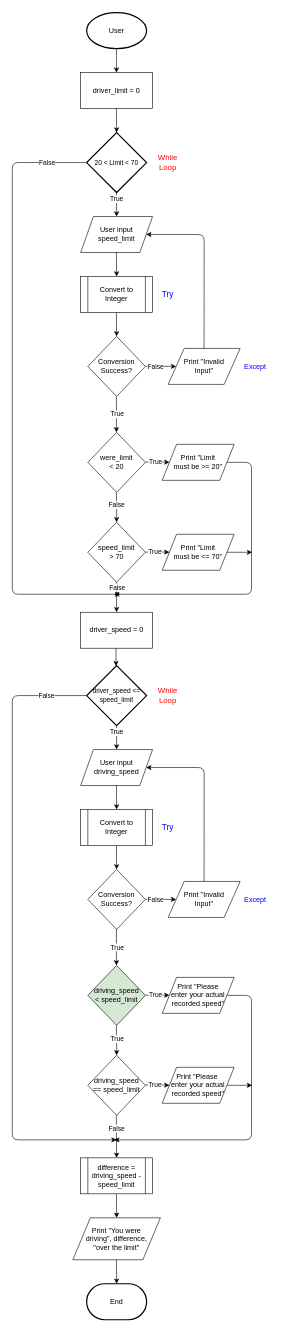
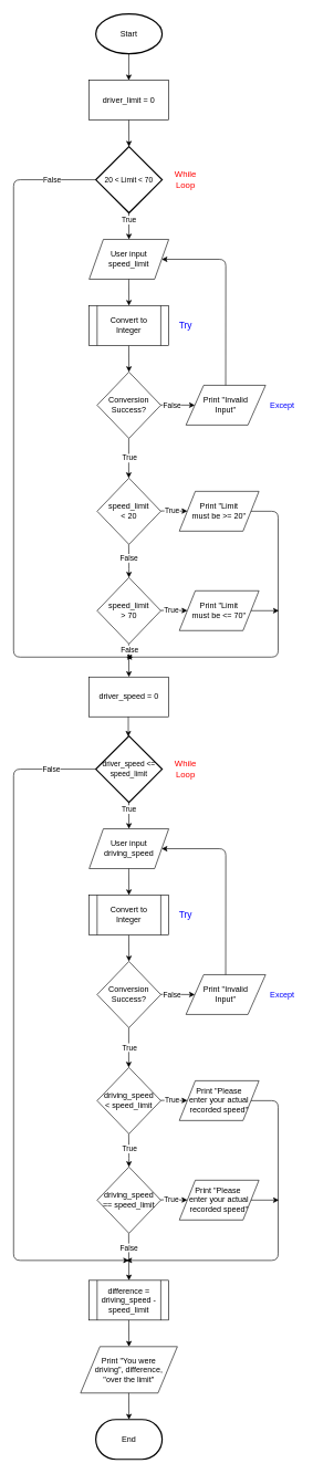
  <mxCell id="0" />
  <mxCell id="1" parent="0" />
- <mxCell id="2" value="User" style="strokeWidth=2;html=1;shape=mxgraph.flowchart.start_1;whiteSpace=wrap;" vertex="1" parent="1"><mxGeometry x="144" y="20" width="100" height="60" as="geometry" /></mxCell>
+ <mxCell id="2" value="Start" style="strokeWidth=2;html=1;shape=mxgraph.flowchart.start_1;whiteSpace=wrap;" vertex="1" parent="1"><mxGeometry x="144" y="20" width="100" height="60" as="geometry" /></mxCell>
  <mxCell id="3" value="" style="endArrow=classic;html=1;" edge="1" parent="1"><mxGeometry width="50" height="50" relative="1" as="geometry"><mxPoint x="193.76" y="80" as="sourcePoint" /><mxPoint x="193.76" y="120" as="targetPoint" /></mxGeometry></mxCell>
  <mxCell id="4" value="driver_limit = 0" style="rounded=0;whiteSpace=wrap;html=1;" vertex="1" parent="1"><mxGeometry x="134" y="120" width="120" height="60" as="geometry" /></mxCell>
  <mxCell id="5" value="&lt;font style=&quot;font-size: 11px&quot;&gt;20 &amp;lt; Limit &amp;lt; 70&lt;/font&gt;" style="strokeWidth=2;html=1;shape=mxgraph.flowchart.decision;whiteSpace=wrap;" vertex="1" parent="1"><mxGeometry x="144" y="220" width="100" height="100" as="geometry" /></mxCell>
  <mxCell id="6" value="" style="endArrow=classic;html=1;entryX=0.5;entryY=0;entryDx=0;entryDy=0;entryPerimeter=0;" edge="1" parent="1" target="5"><mxGeometry width="50" height="50" relative="1" as="geometry"><mxPoint x="193.76" y="180" as="sourcePoint" /><mxPoint x="193.76" y="230" as="targetPoint" /></mxGeometry></mxCell>
  <mxCell id="7" value="" style="endArrow=classic;html=1;exitX=0;exitY=0.5;exitDx=0;exitDy=0;exitPerimeter=0;" edge="1" parent="1" source="5"><mxGeometry width="50" height="50" relative="1" as="geometry"><mxPoint x="110" y="260" as="sourcePoint" /><mxPoint x="200" y="990" as="targetPoint" /><Array as="points"><mxPoint x="20" y="270" /><mxPoint x="20" y="990" /></Array></mxGeometry></mxCell>
  <mxCell id="8" value="False" style="edgeLabel;html=1;align=center;verticalAlign=middle;resizable=0;points=[];" vertex="1" connectable="0" parent="7"><mxGeometry x="-0.873" y="2" relative="1" as="geometry"><mxPoint x="-1.6" y="-2" as="offset" /></mxGeometry></mxCell>
  <mxCell id="9" value="&lt;font style=&quot;font-size: 13px&quot; color=&quot;#ff0000&quot;&gt;While&lt;br&gt;Loop&lt;/font&gt;" style="text;html=1;align=center;verticalAlign=middle;resizable=0;points=[];autosize=1;" vertex="1" parent="1"><mxGeometry x="254" y="255" width="50" height="30" as="geometry" /></mxCell>
  <mxCell id="10" value="" style="endArrow=classic;html=1;" edge="1" parent="1"><mxGeometry width="50" height="50" relative="1" as="geometry"><mxPoint x="193.8" y="320" as="sourcePoint" /><mxPoint x="194" y="360" as="targetPoint" /></mxGeometry></mxCell>
  <mxCell id="11" value="True" style="edgeLabel;html=1;align=center;verticalAlign=middle;resizable=0;points=[];" vertex="1" connectable="0" parent="10"><mxGeometry x="-0.43" y="1" relative="1" as="geometry"><mxPoint x="-0.86" as="offset" /></mxGeometry></mxCell>
  <mxCell id="12" value="User input speed_limit" style="shape=parallelogram;perimeter=parallelogramPerimeter;whiteSpace=wrap;html=1;size=0.178;" vertex="1" parent="1"><mxGeometry x="134" y="360" width="120" height="60" as="geometry" /></mxCell>
  <mxCell id="13" value="" style="endArrow=classic;html=1;" edge="1" parent="1"><mxGeometry width="50" height="50" relative="1" as="geometry"><mxPoint x="193.71" y="420" as="sourcePoint" /><mxPoint x="194" y="460" as="targetPoint" /></mxGeometry></mxCell>
  <mxCell id="14" value="" style="endArrow=classic;html=1;" edge="1" parent="1"><mxGeometry width="50" height="50" relative="1" as="geometry"><mxPoint x="193.71" y="520" as="sourcePoint" /><mxPoint x="194" y="560" as="targetPoint" /></mxGeometry></mxCell>
  <mxCell id="15" value="Conversion&lt;br&gt;Success?" style="rhombus;whiteSpace=wrap;html=1;" vertex="1" parent="1"><mxGeometry x="146" y="560" width="96" height="100" as="geometry" /></mxCell>
  <mxCell id="16" value="" style="endArrow=classic;html=1;entryX=0;entryY=0.5;entryDx=0;entryDy=0;" edge="1" parent="1" target="22"><mxGeometry width="50" height="50" relative="1" as="geometry"><mxPoint x="242" y="609.66" as="sourcePoint" /><mxPoint x="328" y="609.66" as="targetPoint" /></mxGeometry></mxCell>
  <mxCell id="17" value="False" style="edgeLabel;html=1;align=center;verticalAlign=middle;resizable=0;points=[];" vertex="1" connectable="0" parent="16"><mxGeometry x="0.182" y="-1" relative="1" as="geometry"><mxPoint x="-13.03" y="-0.66" as="offset" /></mxGeometry></mxCell>
  <mxCell id="18" value="Convert to Integer" style="shape=process;whiteSpace=wrap;html=1;backgroundOutline=1;" vertex="1" parent="1"><mxGeometry x="134" y="460" width="120" height="60" as="geometry" /></mxCell>
  <mxCell id="19" value="" style="endArrow=classic;html=1;" edge="1" parent="1"><mxGeometry width="50" height="50" relative="1" as="geometry"><mxPoint x="193.66" y="660" as="sourcePoint" /><mxPoint x="193.66" y="720" as="targetPoint" /></mxGeometry></mxCell>
  <mxCell id="20" value="True" style="edgeLabel;html=1;align=center;verticalAlign=middle;resizable=0;points=[];" vertex="1" connectable="0" parent="19"><mxGeometry x="-0.433" y="-1" relative="1" as="geometry"><mxPoint x="1.34" y="12.95" as="offset" /></mxGeometry></mxCell>
  <mxCell id="21" value="&lt;font style=&quot;font-size: 14px&quot; color=&quot;#0000ff&quot;&gt;Try&lt;/font&gt;" style="text;html=1;align=center;verticalAlign=middle;resizable=0;points=[];autosize=1;" vertex="1" parent="1"><mxGeometry x="259" y="480" width="40" height="20" as="geometry" /></mxCell>
  <mxCell id="22" value="Print &quot;Invalid&lt;br&gt;Input&quot;" style="shape=parallelogram;perimeter=parallelogramPerimeter;whiteSpace=wrap;html=1;size=0.222;" vertex="1" parent="1"><mxGeometry x="280" y="580" width="120" height="60" as="geometry" /></mxCell>
  <mxCell id="23" value="" style="endArrow=classic;html=1;exitX=1;exitY=0.5;exitDx=0;exitDy=0;" edge="1" parent="1" source="30"><mxGeometry width="50" height="50" relative="1" as="geometry"><mxPoint x="510" y="770" as="sourcePoint" /><mxPoint x="190" y="990" as="targetPoint" /><Array as="points"><mxPoint x="419" y="770" /><mxPoint x="419" y="990" /></Array></mxGeometry></mxCell>
- <mxCell id="24" value="were_limit&lt;br&gt;&amp;lt; 20" style="rhombus;whiteSpace=wrap;html=1;" vertex="1" parent="1"><mxGeometry x="146" y="720" width="96" height="100" as="geometry" /></mxCell>
+ <mxCell id="24" value="speed_limit&lt;br&gt;&amp;lt; 20" style="rhombus;whiteSpace=wrap;html=1;" vertex="1" parent="1"><mxGeometry x="146" y="720" width="96" height="100" as="geometry" /></mxCell>
  <mxCell id="25" value="speed_limit&lt;br&gt;&amp;gt; 70" style="rhombus;whiteSpace=wrap;html=1;" vertex="1" parent="1"><mxGeometry x="146" y="870" width="96" height="100" as="geometry" /></mxCell>
  <mxCell id="26" value="" style="endArrow=classic;html=1;" edge="1" parent="1"><mxGeometry width="50" height="50" relative="1" as="geometry"><mxPoint x="193.58" y="820" as="sourcePoint" /><mxPoint x="194" y="870" as="targetPoint" /><Array as="points"><mxPoint x="194" y="850" /></Array></mxGeometry></mxCell>
  <mxCell id="27" value="False" style="edgeLabel;html=1;align=center;verticalAlign=middle;resizable=0;points=[];" vertex="1" connectable="0" parent="26"><mxGeometry x="-0.166" relative="1" as="geometry"><mxPoint as="offset" /></mxGeometry></mxCell>
  <mxCell id="28" value="" style="endArrow=classic;html=1;" edge="1" parent="1" target="30"><mxGeometry width="50" height="50" relative="1" as="geometry"><mxPoint x="242" y="769.58" as="sourcePoint" /><mxPoint x="270" y="770" as="targetPoint" /></mxGeometry></mxCell>
  <mxCell id="29" value="True" style="edgeLabel;html=1;align=center;verticalAlign=middle;resizable=0;points=[];" vertex="1" connectable="0" parent="28"><mxGeometry x="0.314" relative="1" as="geometry"><mxPoint x="-9.33" y="0.29" as="offset" /></mxGeometry></mxCell>
  <mxCell id="30" value="Print &quot;Limit&lt;br&gt;must be &amp;gt;= 20&quot;" style="shape=parallelogram;perimeter=parallelogramPerimeter;whiteSpace=wrap;html=1;" vertex="1" parent="1"><mxGeometry x="270" y="740" width="120" height="60" as="geometry" /></mxCell>
  <mxCell id="31" value="Print &quot;Limit&lt;br&gt;must be &amp;lt;= 70&quot;" style="shape=parallelogram;perimeter=parallelogramPerimeter;whiteSpace=wrap;html=1;" vertex="1" parent="1"><mxGeometry x="270" y="890" width="120" height="60" as="geometry" /></mxCell>
  <mxCell id="32" value="" style="endArrow=classic;html=1;" edge="1" parent="1"><mxGeometry width="50" height="50" relative="1" as="geometry"><mxPoint x="242" y="919.58" as="sourcePoint" /><mxPoint x="282.091" y="919.771" as="targetPoint" /></mxGeometry></mxCell>
  <mxCell id="33" value="True" style="edgeLabel;html=1;align=center;verticalAlign=middle;resizable=0;points=[];" vertex="1" connectable="0" parent="32"><mxGeometry x="-0.218" relative="1" as="geometry"><mxPoint as="offset" /></mxGeometry></mxCell>
  <mxCell id="34" value="" style="endArrow=classic;html=1;exitX=1;exitY=0.5;exitDx=0;exitDy=0;" edge="1" parent="1" source="31"><mxGeometry width="50" height="50" relative="1" as="geometry"><mxPoint x="470" y="919.58" as="sourcePoint" /><mxPoint x="420" y="920" as="targetPoint" /></mxGeometry></mxCell>
  <mxCell id="35" value="" style="endArrow=classic;html=1;" edge="1" parent="1"><mxGeometry width="50" height="50" relative="1" as="geometry"><mxPoint x="193.58" y="970" as="sourcePoint" /><mxPoint x="194" y="1020" as="targetPoint" /></mxGeometry></mxCell>
  <mxCell id="36" value="False" style="edgeLabel;html=1;align=center;verticalAlign=middle;resizable=0;points=[];" vertex="1" connectable="0" parent="35"><mxGeometry x="-0.657" relative="1" as="geometry"><mxPoint x="0.35" as="offset" /></mxGeometry></mxCell>
  <mxCell id="37" value="" style="endArrow=classic;html=1;entryX=1;entryY=0.5;entryDx=0;entryDy=0;" edge="1" parent="1" target="12"><mxGeometry width="50" height="50" relative="1" as="geometry"><mxPoint x="339.83" y="580" as="sourcePoint" /><mxPoint x="339.83" y="520" as="targetPoint" /><Array as="points"><mxPoint x="340" y="390" /></Array></mxGeometry></mxCell>
  <mxCell id="38" value="&lt;font color=&quot;#0000ff&quot;&gt;Except&lt;/font&gt;" style="text;html=1;align=center;verticalAlign=middle;resizable=0;points=[];autosize=1;" vertex="1" parent="1"><mxGeometry x="400" y="600" width="50" height="20" as="geometry" /></mxCell>
  <mxCell id="39" value="&lt;font style=&quot;font-size: 11px&quot;&gt;driver_speed &amp;lt;=&lt;br&gt;speed_limit&lt;br&gt;&lt;/font&gt;" style="strokeWidth=2;html=1;shape=mxgraph.flowchart.decision;whiteSpace=wrap;" vertex="1" parent="1"><mxGeometry x="144" y="1109" width="100" height="100" as="geometry" /></mxCell>
  <mxCell id="40" value="" style="endArrow=classic;html=1;exitX=0;exitY=0.5;exitDx=0;exitDy=0;exitPerimeter=0;" edge="1" source="39" parent="1"><mxGeometry width="50" height="50" relative="1" as="geometry"><mxPoint x="110" y="1149" as="sourcePoint" /><mxPoint x="194" y="1900" as="targetPoint" /><Array as="points"><mxPoint x="20" y="1159" /><mxPoint x="20" y="1900" /></Array></mxGeometry></mxCell>
  <mxCell id="41" value="False" style="edgeLabel;html=1;align=center;verticalAlign=middle;resizable=0;points=[];" vertex="1" connectable="0" parent="40"><mxGeometry x="-0.873" y="2" relative="1" as="geometry"><mxPoint x="-1.6" y="-2" as="offset" /></mxGeometry></mxCell>
  <mxCell id="42" value="&lt;font style=&quot;font-size: 13px&quot; color=&quot;#ff0000&quot;&gt;While&lt;br&gt;Loop&lt;/font&gt;" style="text;html=1;align=center;verticalAlign=middle;resizable=0;points=[];autosize=1;" vertex="1" parent="1"><mxGeometry x="254" y="1144" width="50" height="30" as="geometry" /></mxCell>
  <mxCell id="43" value="" style="endArrow=classic;html=1;" edge="1" parent="1"><mxGeometry width="50" height="50" relative="1" as="geometry"><mxPoint x="193.8" y="1209" as="sourcePoint" /><mxPoint x="194" y="1249" as="targetPoint" /></mxGeometry></mxCell>
  <mxCell id="44" value="True" style="edgeLabel;html=1;align=center;verticalAlign=middle;resizable=0;points=[];" vertex="1" connectable="0" parent="43"><mxGeometry x="-0.43" y="1" relative="1" as="geometry"><mxPoint x="-0.86" as="offset" /></mxGeometry></mxCell>
  <mxCell id="45" value="User input&lt;br&gt;driving_speed" style="shape=parallelogram;perimeter=parallelogramPerimeter;whiteSpace=wrap;html=1;size=0.178;" vertex="1" parent="1"><mxGeometry x="134" y="1249" width="120" height="60" as="geometry" /></mxCell>
  <mxCell id="46" value="" style="endArrow=classic;html=1;" edge="1" parent="1"><mxGeometry width="50" height="50" relative="1" as="geometry"><mxPoint x="193.71" y="1309" as="sourcePoint" /><mxPoint x="194" y="1349" as="targetPoint" /></mxGeometry></mxCell>
  <mxCell id="47" value="" style="endArrow=classic;html=1;" edge="1" parent="1"><mxGeometry width="50" height="50" relative="1" as="geometry"><mxPoint x="193.71" y="1409" as="sourcePoint" /><mxPoint x="194" y="1449" as="targetPoint" /></mxGeometry></mxCell>
  <mxCell id="48" value="Conversion&lt;br&gt;Success?" style="rhombus;whiteSpace=wrap;html=1;" vertex="1" parent="1"><mxGeometry x="146" y="1449" width="96" height="100" as="geometry" /></mxCell>
  <mxCell id="49" value="" style="endArrow=classic;html=1;entryX=0;entryY=0.5;entryDx=0;entryDy=0;" edge="1" target="55" parent="1"><mxGeometry width="50" height="50" relative="1" as="geometry"><mxPoint x="242" y="1498.66" as="sourcePoint" /><mxPoint x="328" y="1498.66" as="targetPoint" /></mxGeometry></mxCell>
  <mxCell id="50" value="False" style="edgeLabel;html=1;align=center;verticalAlign=middle;resizable=0;points=[];" vertex="1" connectable="0" parent="49"><mxGeometry x="0.182" y="-1" relative="1" as="geometry"><mxPoint x="-13.03" y="-0.66" as="offset" /></mxGeometry></mxCell>
  <mxCell id="51" value="Convert to Integer" style="shape=process;whiteSpace=wrap;html=1;backgroundOutline=1;" vertex="1" parent="1"><mxGeometry x="134" y="1349" width="120" height="60" as="geometry" /></mxCell>
  <mxCell id="52" value="" style="endArrow=classic;html=1;" edge="1" parent="1"><mxGeometry width="50" height="50" relative="1" as="geometry"><mxPoint x="193.66" y="1549" as="sourcePoint" /><mxPoint x="193.66" y="1609" as="targetPoint" /></mxGeometry></mxCell>
  <mxCell id="53" value="True" style="edgeLabel;html=1;align=center;verticalAlign=middle;resizable=0;points=[];" vertex="1" connectable="0" parent="52"><mxGeometry x="-0.433" y="-1" relative="1" as="geometry"><mxPoint x="1.34" y="12.95" as="offset" /></mxGeometry></mxCell>
  <mxCell id="54" value="&lt;font style=&quot;font-size: 14px&quot; color=&quot;#0000ff&quot;&gt;Try&lt;/font&gt;" style="text;html=1;align=center;verticalAlign=middle;resizable=0;points=[];autosize=1;" vertex="1" parent="1"><mxGeometry x="259" y="1369" width="40" height="20" as="geometry" /></mxCell>
  <mxCell id="55" value="Print &quot;Invalid&lt;br&gt;Input&quot;" style="shape=parallelogram;perimeter=parallelogramPerimeter;whiteSpace=wrap;html=1;size=0.222;" vertex="1" parent="1"><mxGeometry x="280" y="1469" width="120" height="60" as="geometry" /></mxCell>
  <mxCell id="56" value="" style="endArrow=classic;html=1;exitX=1;exitY=0.5;exitDx=0;exitDy=0;" edge="1" source="63" parent="1"><mxGeometry width="50" height="50" relative="1" as="geometry"><mxPoint x="510" y="1659" as="sourcePoint" /><mxPoint x="190" y="1900" as="targetPoint" /><Array as="points"><mxPoint x="419" y="1659" /><mxPoint x="419" y="1900" /></Array></mxGeometry></mxCell>
- <mxCell id="57" value="driving_speed&lt;br&gt;&amp;lt; speed_limit" style="rhombus;whiteSpace=wrap;html=1;fillColor=#d5e8d4;" vertex="1" parent="1"><mxGeometry x="146" y="1609" width="96" height="100" as="geometry" /></mxCell>
+ <mxCell id="57" value="driving_speed&lt;br&gt;&amp;lt; speed_limit" style="rhombus;whiteSpace=wrap;html=1;" vertex="1" parent="1"><mxGeometry x="146" y="1609" width="96" height="100" as="geometry" /></mxCell>
  <mxCell id="58" value="driving_speed&lt;br&gt;== speed_limit" style="rhombus;whiteSpace=wrap;html=1;" vertex="1" parent="1"><mxGeometry x="146" y="1759" width="96" height="100" as="geometry" /></mxCell>
  <mxCell id="59" value="" style="endArrow=classic;html=1;" edge="1" parent="1"><mxGeometry width="50" height="50" relative="1" as="geometry"><mxPoint x="193.58" y="1709" as="sourcePoint" /><mxPoint x="194" y="1759" as="targetPoint" /><Array as="points"><mxPoint x="194" y="1739" /></Array></mxGeometry></mxCell>
  <mxCell id="60" value="True" style="edgeLabel;html=1;align=center;verticalAlign=middle;resizable=0;points=[];" vertex="1" connectable="0" parent="59"><mxGeometry x="-0.091" y="1" relative="1" as="geometry"><mxPoint as="offset" /></mxGeometry></mxCell>
  <mxCell id="61" value="" style="endArrow=classic;html=1;" edge="1" target="63" parent="1"><mxGeometry width="50" height="50" relative="1" as="geometry"><mxPoint x="242" y="1658.58" as="sourcePoint" /><mxPoint x="270" y="1659" as="targetPoint" /></mxGeometry></mxCell>
  <mxCell id="62" value="True" style="edgeLabel;html=1;align=center;verticalAlign=middle;resizable=0;points=[];" vertex="1" connectable="0" parent="61"><mxGeometry x="0.314" relative="1" as="geometry"><mxPoint x="-9.33" y="0.29" as="offset" /></mxGeometry></mxCell>
  <mxCell id="63" value="Print &quot;Please&lt;br&gt;enter your actual&lt;br&gt;recorded speed&quot;" style="shape=parallelogram;perimeter=parallelogramPerimeter;whiteSpace=wrap;html=1;" vertex="1" parent="1"><mxGeometry x="270" y="1629" width="120" height="60" as="geometry" /></mxCell>
  <mxCell id="64" value="Print &quot;Please&amp;nbsp;&lt;br&gt;enter your actual&lt;br&gt;recorded speed&quot;" style="shape=parallelogram;perimeter=parallelogramPerimeter;whiteSpace=wrap;html=1;" vertex="1" parent="1"><mxGeometry x="270" y="1779" width="120" height="60" as="geometry" /></mxCell>
  <mxCell id="65" value="" style="endArrow=classic;html=1;" edge="1" parent="1"><mxGeometry width="50" height="50" relative="1" as="geometry"><mxPoint x="242" y="1808.58" as="sourcePoint" /><mxPoint x="282.091" y="1808.771" as="targetPoint" /></mxGeometry></mxCell>
  <mxCell id="66" value="True" style="edgeLabel;html=1;align=center;verticalAlign=middle;resizable=0;points=[];" vertex="1" connectable="0" parent="65"><mxGeometry x="-0.218" relative="1" as="geometry"><mxPoint as="offset" /></mxGeometry></mxCell>
  <mxCell id="67" value="" style="endArrow=classic;html=1;exitX=1;exitY=0.5;exitDx=0;exitDy=0;" edge="1" source="64" parent="1"><mxGeometry width="50" height="50" relative="1" as="geometry"><mxPoint x="470" y="1808.58" as="sourcePoint" /><mxPoint x="420" y="1809" as="targetPoint" /></mxGeometry></mxCell>
  <mxCell id="68" value="" style="endArrow=classic;html=1;" edge="1" parent="1"><mxGeometry width="50" height="50" relative="1" as="geometry"><mxPoint x="193.58" y="1859" as="sourcePoint" /><mxPoint x="194" y="1930" as="targetPoint" /></mxGeometry></mxCell>
  <mxCell id="69" value="False" style="edgeLabel;html=1;align=center;verticalAlign=middle;resizable=0;points=[];" vertex="1" connectable="0" parent="68"><mxGeometry x="-0.72" relative="1" as="geometry"><mxPoint x="0.36" y="11.29" as="offset" /></mxGeometry></mxCell>
  <mxCell id="70" value="" style="endArrow=classic;html=1;entryX=1;entryY=0.5;entryDx=0;entryDy=0;" edge="1" target="45" parent="1"><mxGeometry width="50" height="50" relative="1" as="geometry"><mxPoint x="339.83" y="1469" as="sourcePoint" /><mxPoint x="339.83" y="1409" as="targetPoint" /><Array as="points"><mxPoint x="340" y="1279" /></Array></mxGeometry></mxCell>
  <mxCell id="71" value="&lt;font color=&quot;#0000ff&quot;&gt;Except&lt;/font&gt;" style="text;html=1;align=center;verticalAlign=middle;resizable=0;points=[];autosize=1;" vertex="1" parent="1"><mxGeometry x="400" y="1489" width="50" height="20" as="geometry" /></mxCell>
  <mxCell id="72" value="driver_speed = 0" style="rounded=0;whiteSpace=wrap;html=1;" vertex="1" parent="1"><mxGeometry x="134" y="1020" width="120" height="60" as="geometry" /></mxCell>
  <mxCell id="73" value="" style="endArrow=classic;html=1;" edge="1" parent="1"><mxGeometry width="50" height="50" relative="1" as="geometry"><mxPoint x="193" y="1080" as="sourcePoint" /><mxPoint x="193" y="1110" as="targetPoint" /></mxGeometry></mxCell>
  <mxCell id="74" value="difference = driving_speed - speed_limit" style="shape=process;whiteSpace=wrap;html=1;backgroundOutline=1;" vertex="1" parent="1"><mxGeometry x="134" y="1930" width="120" height="60" as="geometry" /></mxCell>
  <mxCell id="75" value="" style="endArrow=classic;html=1;" edge="1" parent="1"><mxGeometry width="50" height="50" relative="1" as="geometry"><mxPoint x="193.71" y="1990" as="sourcePoint" /><mxPoint x="194" y="2030" as="targetPoint" /></mxGeometry></mxCell>
  <mxCell id="76" value="Print &quot;You were &lt;br&gt;driving&quot;, difference, &lt;br&gt;&quot;over the limit&quot;" style="shape=parallelogram;perimeter=parallelogramPerimeter;whiteSpace=wrap;html=1;" vertex="1" parent="1"><mxGeometry x="121" y="2030" width="146" height="70" as="geometry" /></mxCell>
  <mxCell id="77" value="" style="endArrow=classic;html=1;" edge="1" parent="1"><mxGeometry width="50" height="50" relative="1" as="geometry"><mxPoint x="193.71" y="2100" as="sourcePoint" /><mxPoint x="194" y="2140" as="targetPoint" /></mxGeometry></mxCell>
  <mxCell id="78" value="End" style="strokeWidth=2;html=1;shape=mxgraph.flowchart.terminator;whiteSpace=wrap;" vertex="1" parent="1"><mxGeometry x="144" y="2140" width="100" height="60" as="geometry" /></mxCell>
